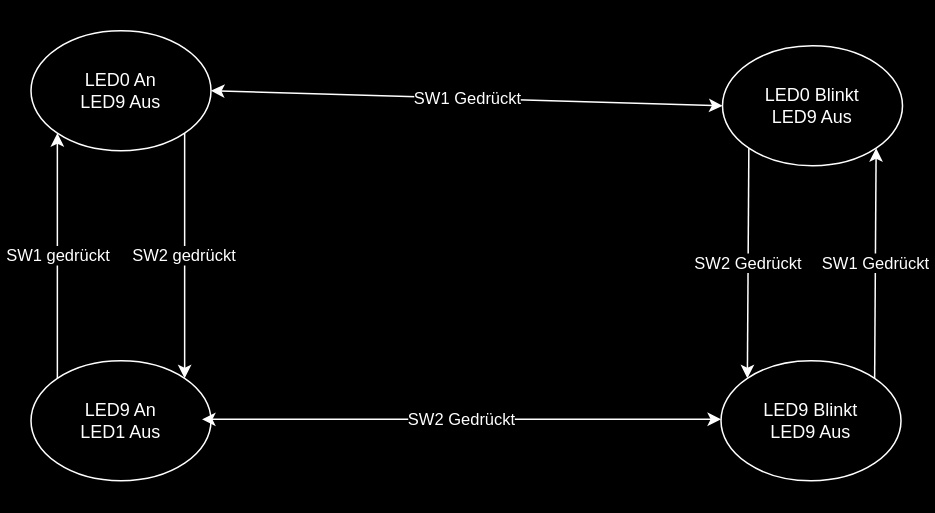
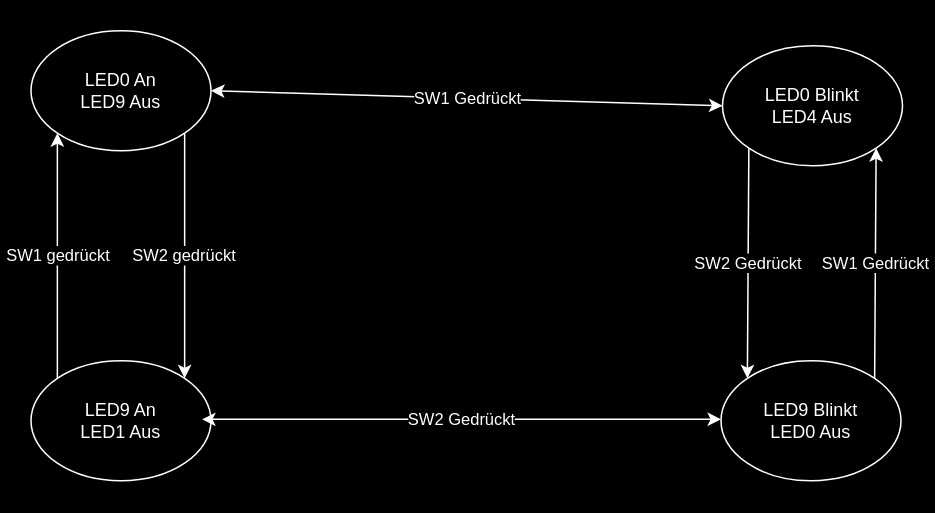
  <mxCell id="0" />
  <mxCell id="1" parent="0" />
  <mxCell id="2" value="LED0 An&lt;br&gt;LED9 Aus" style="ellipse;whiteSpace=wrap;html=1;rounded=0;labelBackgroundColor=none;labelBorderColor=none;fillColor=none;strokeColor=#FFFFFF;fontColor=#FFFFFF;" vertex="1" parent="1"><mxGeometry x="20" y="20" width="120" height="80" as="geometry" /></mxCell>
- <mxCell id="3" value="LED0 Blinkt&lt;br&gt;LED9 Aus" style="ellipse;whiteSpace=wrap;html=1;rounded=0;fontColor=#FFFFFF;labelBackgroundColor=none;strokeColor=#FFFFFF;fillColor=none;" vertex="1" parent="1"><mxGeometry x="481" y="30" width="120" height="80" as="geometry" /></mxCell>
+ <mxCell id="3" value="LED0 Blinkt&lt;br&gt;LED4 Aus" style="ellipse;whiteSpace=wrap;html=1;rounded=0;fontColor=#FFFFFF;labelBackgroundColor=none;strokeColor=#FFFFFF;fillColor=none;" vertex="1" parent="1"><mxGeometry x="481" y="30" width="120" height="80" as="geometry" /></mxCell>
  <mxCell id="4" value="LED9 An&lt;br&gt;LED1 Aus" style="ellipse;whiteSpace=wrap;html=1;rounded=0;fontColor=#FFFFFF;strokeColor=#FFFFFF;fillColor=none;" vertex="1" parent="1"><mxGeometry x="20" y="240" width="120" height="80" as="geometry" /></mxCell>
- <mxCell id="5" value="LED9 Blinkt&lt;br&gt;LED9 Aus" style="ellipse;whiteSpace=wrap;html=1;rounded=0;fillColor=none;strokeColor=#FFFFFF;fontColor=#FFFFFF;" vertex="1" parent="1"><mxGeometry x="480" y="240" width="120" height="80" as="geometry" /></mxCell>
+ <mxCell id="5" value="LED9 Blinkt&lt;br&gt;LED0 Aus" style="ellipse;whiteSpace=wrap;html=1;rounded=0;fillColor=none;strokeColor=#FFFFFF;fontColor=#FFFFFF;" vertex="1" parent="1"><mxGeometry x="480" y="240" width="120" height="80" as="geometry" /></mxCell>
  <mxCell id="6" value="SW1 Gedrückt" style="endArrow=classic;startArrow=classic;html=1;rounded=0;entryX=0;entryY=0.5;entryDx=0;entryDy=0;exitX=1;exitY=0.5;exitDx=0;exitDy=0;strokeColor=#FFFFFF;labelBackgroundColor=#000000;fontColor=#FFFFFF;" edge="1" parent="1" source="2" target="3"><mxGeometry width="50" height="50" relative="1" as="geometry"><mxPoint x="290" y="250" as="sourcePoint" /><mxPoint x="340" y="200" as="targetPoint" /><Array as="points" /></mxGeometry></mxCell>
  <mxCell id="7" value="SW2 Gedrückt" style="endArrow=classic;startArrow=classic;html=1;rounded=0;exitX=0.95;exitY=0.488;exitDx=0;exitDy=0;exitPerimeter=0;strokeColor=#FFFFFF;labelBackgroundColor=#000000;fontColor=#FFFFFF;" edge="1" parent="1" source="4"><mxGeometry width="50" height="50" relative="1" as="geometry"><mxPoint x="290" y="250" as="sourcePoint" /><mxPoint x="480" y="279" as="targetPoint" /></mxGeometry></mxCell>
  <mxCell id="8" value="SW1 gedrückt" style="endArrow=classic;html=1;rounded=0;exitX=0;exitY=0;exitDx=0;exitDy=0;entryX=0;entryY=1;entryDx=0;entryDy=0;fontColor=#FFFFFF;labelBackgroundColor=#000000;strokeColor=#FFFFFF;" edge="1" parent="1" source="4" target="2"><mxGeometry width="50" height="50" relative="1" as="geometry"><mxPoint x="57.08" y="240" as="sourcePoint" /><mxPoint x="50" y="102" as="targetPoint" /></mxGeometry></mxCell>
  <mxCell id="9" value="SW2 gedrückt" style="endArrow=classic;html=1;rounded=0;exitX=1;exitY=1;exitDx=0;exitDy=0;entryX=1;entryY=0;entryDx=0;entryDy=0;strokeColor=#FFFFFF;labelBackgroundColor=#000000;fontColor=#FFFFFF;" edge="1" parent="1" source="2" target="4"><mxGeometry width="50" height="50" relative="1" as="geometry"><mxPoint x="290" y="250" as="sourcePoint" /><mxPoint x="340" y="200" as="targetPoint" /></mxGeometry></mxCell>
  <mxCell id="10" value="SW2 Gedrückt" style="endArrow=classic;html=1;rounded=0;exitX=0;exitY=1;exitDx=0;exitDy=0;entryX=0;entryY=0;entryDx=0;entryDy=0;labelBackgroundColor=#000000;fontColor=#FFFFFF;strokeColor=#FFFFFF;" edge="1" parent="1" source="3" target="5"><mxGeometry width="50" height="50" relative="1" as="geometry"><mxPoint x="290" y="250" as="sourcePoint" /><mxPoint x="340" y="200" as="targetPoint" /></mxGeometry></mxCell>
  <mxCell id="11" value="SW1 Gedrückt" style="endArrow=classic;html=1;rounded=0;entryX=1;entryY=1;entryDx=0;entryDy=0;exitX=1;exitY=0;exitDx=0;exitDy=0;strokeColor=#FFFFFF;labelBackgroundColor=#000000;fontColor=#FFFFFF;" edge="1" parent="1" source="5" target="3"><mxGeometry width="50" height="50" relative="1" as="geometry"><mxPoint x="290" y="250" as="sourcePoint" /><mxPoint x="340" y="200" as="targetPoint" /></mxGeometry></mxCell>
